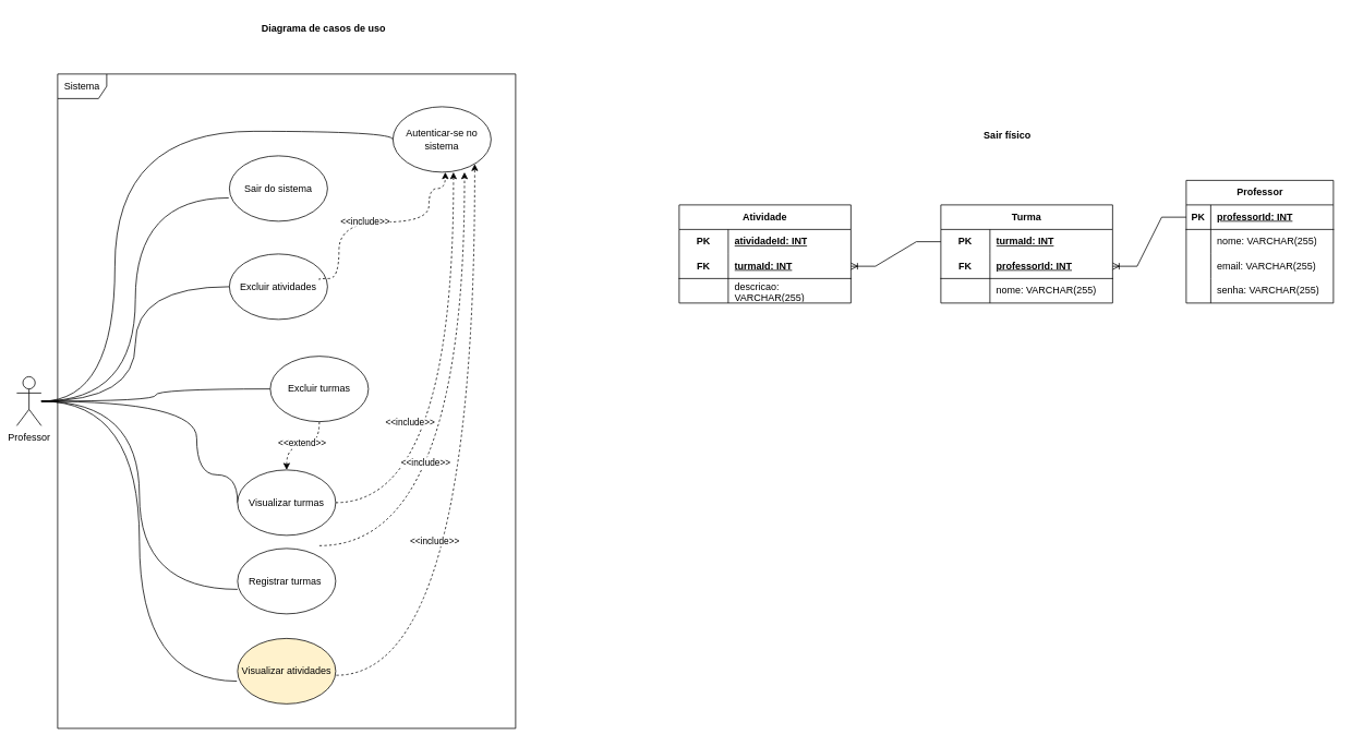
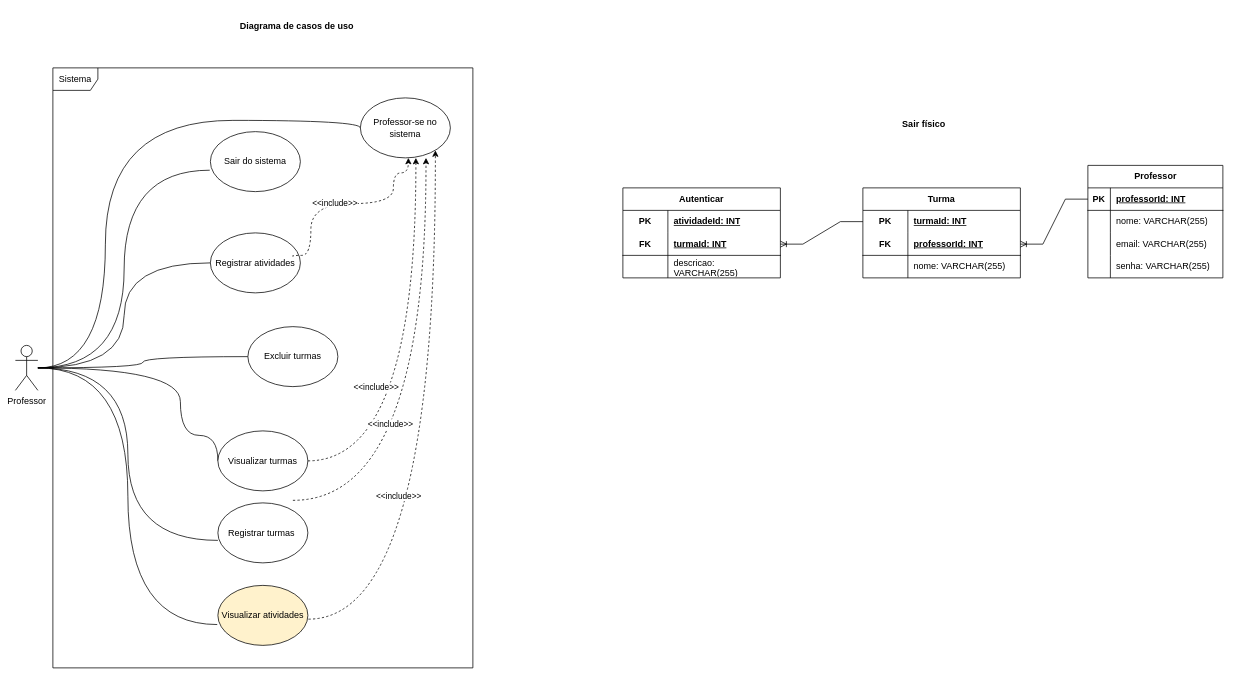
  <mxCell id="0" />
  <mxCell id="1" parent="0" />
  <mxCell id="2" style="edgeStyle=orthogonalEdgeStyle;rounded=0;orthogonalLoop=1;jettySize=auto;html=1;entryX=0;entryY=0.5;entryDx=0;entryDy=0;endArrow=none;endFill=0;curved=1;" edge="1" parent="1" source="6" target="10"><mxGeometry relative="1" as="geometry" /></mxCell>
  <mxCell id="3" style="edgeStyle=orthogonalEdgeStyle;rounded=0;orthogonalLoop=1;jettySize=auto;html=1;endArrow=none;endFill=0;curved=1;" edge="1" parent="1" source="6" target="13"><mxGeometry relative="1" as="geometry" /></mxCell>
  <mxCell id="4" style="edgeStyle=orthogonalEdgeStyle;rounded=0;orthogonalLoop=1;jettySize=auto;html=1;endArrow=none;endFill=0;curved=1;entryX=0;entryY=0.5;entryDx=0;entryDy=0;" edge="1" parent="1" source="6" target="14"><mxGeometry relative="1" as="geometry"><Array as="points"><mxPoint x="240" y="490" /><mxPoint x="240" y="580" /></Array></mxGeometry></mxCell>
  <mxCell id="5" style="edgeStyle=orthogonalEdgeStyle;rounded=0;orthogonalLoop=1;jettySize=auto;html=1;entryX=0;entryY=0.5;entryDx=0;entryDy=0;endArrow=none;endFill=0;curved=1;" edge="1" parent="1" source="6" target="8"><mxGeometry relative="1" as="geometry"><Array as="points"><mxPoint x="140" y="490" /><mxPoint x="140" y="160" /></Array></mxGeometry></mxCell>
  <mxCell id="6" value="Professor" style="shape=umlActor;verticalLabelPosition=bottom;verticalAlign=top;html=1;" vertex="1" parent="1"><mxGeometry x="20" y="460" width="30" height="60" as="geometry" /></mxCell>
  <mxCell id="7" value="Sistema" style="shape=umlFrame;whiteSpace=wrap;html=1;pointerEvents=0;" vertex="1" parent="1"><mxGeometry x="70" y="90" width="560" height="800" as="geometry" /></mxCell>
- <mxCell id="8" value="Autenticar-se no sistema" style="ellipse;whiteSpace=wrap;html=1;" vertex="1" parent="1"><mxGeometry x="480" y="130" width="120" height="80" as="geometry" /></mxCell>
- <mxCell id="9" value="Sair do sistema" style="ellipse;whiteSpace=wrap;html=1;" vertex="1" parent="1"><mxGeometry x="280" y="190" width="120" height="80" as="geometry" /></mxCell>
- <mxCell id="10" value="Excluir atividades" style="ellipse;whiteSpace=wrap;html=1;" vertex="1" parent="1"><mxGeometry x="280" y="310" width="120" height="80" as="geometry" /></mxCell>
- <mxCell id="11" style="edgeStyle=orthogonalEdgeStyle;rounded=0;orthogonalLoop=1;jettySize=auto;html=1;curved=1;dashed=1;" edge="1" parent="1" source="13" target="14"><mxGeometry relative="1" as="geometry" /></mxCell>
- <mxCell id="12" value="&amp;lt;&amp;lt;extend&amp;gt;&amp;gt;" style="edgeLabel;html=1;align=center;verticalAlign=middle;resizable=0;points=[];" vertex="1" connectable="0" parent="11"><mxGeometry x="0.021" y="-4" relative="1" as="geometry"><mxPoint as="offset" /></mxGeometry></mxCell>
+ <mxCell id="8" value="Professor-se no sistema" style="ellipse;whiteSpace=wrap;html=1;" vertex="1" parent="1"><mxGeometry x="480" y="130" width="120" height="80" as="geometry" /></mxCell>
+ <mxCell id="9" value="Sair do sistema" style="ellipse;whiteSpace=wrap;html=1;" vertex="1" parent="1"><mxGeometry x="280" y="175" width="120" height="80" as="geometry" /></mxCell>
+ <mxCell id="10" value="Registrar atividades" style="ellipse;whiteSpace=wrap;html=1;" vertex="1" parent="1"><mxGeometry x="280" y="310" width="120" height="80" as="geometry" /></mxCell>
  <mxCell id="13" value="Excluir turmas" style="ellipse;whiteSpace=wrap;html=1;" vertex="1" parent="1"><mxGeometry x="330" y="435" width="120" height="80" as="geometry" /></mxCell>
  <mxCell id="14" value="Visualizar turmas" style="ellipse;whiteSpace=wrap;html=1;" vertex="1" parent="1"><mxGeometry x="290" y="574" width="120" height="80" as="geometry" /></mxCell>
  <mxCell id="15" value="Registrar turmas&amp;nbsp;" style="ellipse;whiteSpace=wrap;html=1;" vertex="1" parent="1"><mxGeometry x="290" y="670" width="120" height="80" as="geometry" /></mxCell>
  <mxCell id="16" value="Visualizar atividades" style="ellipse;whiteSpace=wrap;html=1;fillColor=#fff2cc;" vertex="1" parent="1"><mxGeometry x="290" y="780" width="120" height="80" as="geometry" /></mxCell>
  <mxCell id="17" style="edgeStyle=orthogonalEdgeStyle;rounded=0;orthogonalLoop=1;jettySize=auto;html=1;entryX=-0.007;entryY=0.643;entryDx=0;entryDy=0;entryPerimeter=0;endArrow=none;endFill=0;curved=1;" edge="1" parent="1" source="6" target="9"><mxGeometry relative="1" as="geometry" /></mxCell>
  <mxCell id="18" style="edgeStyle=orthogonalEdgeStyle;rounded=0;orthogonalLoop=1;jettySize=auto;html=1;entryX=0;entryY=0.625;entryDx=0;entryDy=0;entryPerimeter=0;endArrow=none;endFill=0;curved=1;" edge="1" parent="1" source="6" target="15"><mxGeometry relative="1" as="geometry" /></mxCell>
  <mxCell id="19" style="edgeStyle=orthogonalEdgeStyle;rounded=0;orthogonalLoop=1;jettySize=auto;html=1;entryX=-0.007;entryY=0.653;entryDx=0;entryDy=0;entryPerimeter=0;endArrow=none;endFill=0;curved=1;" edge="1" parent="1" source="6" target="16"><mxGeometry relative="1" as="geometry" /></mxCell>
  <mxCell id="20" value="" style="endArrow=classic;html=1;rounded=0;dashed=1;edgeStyle=orthogonalEdgeStyle;curved=1;" edge="1" parent="1"><mxGeometry width="50" height="50" relative="1" as="geometry"><mxPoint x="390" y="340" as="sourcePoint" /><mxPoint x="544" y="210" as="targetPoint" /><Array as="points"><mxPoint x="390" y="342" /><mxPoint x="390" y="340" /><mxPoint x="414" y="340" /><mxPoint x="414" y="271" /><mxPoint x="524" y="271" /><mxPoint x="524" y="230" /><mxPoint x="544" y="230" /></Array></mxGeometry></mxCell>
  <mxCell id="21" value="&amp;lt;&amp;lt;include&amp;gt;&amp;gt;" style="edgeLabel;html=1;align=center;verticalAlign=middle;resizable=0;points=[];" vertex="1" connectable="0" parent="20"><mxGeometry x="-0.114" y="2" relative="1" as="geometry"><mxPoint as="offset" /></mxGeometry></mxCell>
  <mxCell id="22" value="" style="endArrow=classic;html=1;rounded=0;exitX=1;exitY=0.5;exitDx=0;exitDy=0;entryX=0.5;entryY=1;entryDx=0;entryDy=0;dashed=1;edgeStyle=orthogonalEdgeStyle;curved=1;" edge="1" parent="1" source="14"><mxGeometry width="50" height="50" relative="1" as="geometry"><mxPoint x="430" y="570" as="sourcePoint" /><mxPoint x="554" y="210" as="targetPoint" /></mxGeometry></mxCell>
  <mxCell id="23" value="&amp;lt;&amp;lt;include&amp;gt;&amp;gt;" style="edgeLabel;html=1;align=center;verticalAlign=middle;resizable=0;points=[];" vertex="1" connectable="0" parent="22"><mxGeometry x="-0.114" y="2" relative="1" as="geometry"><mxPoint x="-52" as="offset" /></mxGeometry></mxCell>
  <mxCell id="24" value="" style="endArrow=classic;html=1;rounded=0;exitX=1;exitY=0.5;exitDx=0;exitDy=0;dashed=1;edgeStyle=orthogonalEdgeStyle;curved=1;entryX=0.729;entryY=0.98;entryDx=0;entryDy=0;entryPerimeter=0;" edge="1" parent="1"><mxGeometry width="50" height="50" relative="1" as="geometry"><mxPoint x="390" y="666.6" as="sourcePoint" /><mxPoint x="567.48" y="210" as="targetPoint" /></mxGeometry></mxCell>
  <mxCell id="25" value="&amp;lt;&amp;lt;include&amp;gt;&amp;gt;" style="edgeLabel;html=1;align=center;verticalAlign=middle;resizable=0;points=[];" vertex="1" connectable="0" parent="24"><mxGeometry x="-0.114" y="2" relative="1" as="geometry"><mxPoint x="-46" as="offset" /></mxGeometry></mxCell>
  <mxCell id="26" value="" style="endArrow=classic;html=1;rounded=0;exitX=1.006;exitY=0.563;exitDx=0;exitDy=0;dashed=1;edgeStyle=orthogonalEdgeStyle;curved=1;exitPerimeter=0;" edge="1" parent="1" source="16"><mxGeometry width="50" height="50" relative="1" as="geometry"><mxPoint x="400" y="760" as="sourcePoint" /><mxPoint x="580" y="200" as="targetPoint" /></mxGeometry></mxCell>
  <mxCell id="27" value="&amp;lt;&amp;lt;include&amp;gt;&amp;gt;" style="edgeLabel;html=1;align=center;verticalAlign=middle;resizable=0;points=[];" vertex="1" connectable="0" parent="26"><mxGeometry x="-0.114" y="2" relative="1" as="geometry"><mxPoint x="-48" y="18" as="offset" /></mxGeometry></mxCell>
  <mxCell id="28" value="Professor" style="shape=table;startSize=30;container=1;collapsible=1;childLayout=tableLayout;fixedRows=1;rowLines=0;fontStyle=1;align=center;resizeLast=1;html=1;" vertex="1" parent="1"><mxGeometry x="1450" y="220" width="180" height="150" as="geometry" /></mxCell>
  <mxCell id="29" value="" style="shape=tableRow;horizontal=0;startSize=0;swimlaneHead=0;swimlaneBody=0;fillColor=none;collapsible=0;dropTarget=0;points=[[0,0.5],[1,0.5]];portConstraint=eastwest;top=0;left=0;right=0;bottom=1;" vertex="1" parent="28"><mxGeometry y="30" width="180" height="30" as="geometry" /></mxCell>
  <mxCell id="30" value="PK" style="shape=partialRectangle;connectable=0;fillColor=none;top=0;left=0;bottom=0;right=0;fontStyle=1;overflow=hidden;whiteSpace=wrap;html=1;" vertex="1" parent="29"><mxGeometry width="30" height="30" as="geometry"><mxRectangle width="30" height="30" as="alternateBounds" /></mxGeometry></mxCell>
  <mxCell id="31" value="professorId: INT" style="shape=partialRectangle;connectable=0;fillColor=none;top=0;left=0;bottom=0;right=0;align=left;spacingLeft=6;fontStyle=5;overflow=hidden;whiteSpace=wrap;html=1;" vertex="1" parent="29"><mxGeometry x="30" width="150" height="30" as="geometry"><mxRectangle width="150" height="30" as="alternateBounds" /></mxGeometry></mxCell>
  <mxCell id="32" value="" style="shape=tableRow;horizontal=0;startSize=0;swimlaneHead=0;swimlaneBody=0;fillColor=none;collapsible=0;dropTarget=0;points=[[0,0.5],[1,0.5]];portConstraint=eastwest;top=0;left=0;right=0;bottom=0;" vertex="1" parent="28"><mxGeometry y="60" width="180" height="30" as="geometry" /></mxCell>
  <mxCell id="33" value="" style="shape=partialRectangle;connectable=0;fillColor=none;top=0;left=0;bottom=0;right=0;editable=1;overflow=hidden;whiteSpace=wrap;html=1;" vertex="1" parent="32"><mxGeometry width="30" height="30" as="geometry"><mxRectangle width="30" height="30" as="alternateBounds" /></mxGeometry></mxCell>
  <mxCell id="34" value="nome: VARCHAR(255)" style="shape=partialRectangle;connectable=0;fillColor=none;top=0;left=0;bottom=0;right=0;align=left;spacingLeft=6;overflow=hidden;whiteSpace=wrap;html=1;" vertex="1" parent="32"><mxGeometry x="30" width="150" height="30" as="geometry"><mxRectangle width="150" height="30" as="alternateBounds" /></mxGeometry></mxCell>
  <mxCell id="35" value="" style="shape=tableRow;horizontal=0;startSize=0;swimlaneHead=0;swimlaneBody=0;fillColor=none;collapsible=0;dropTarget=0;points=[[0,0.5],[1,0.5]];portConstraint=eastwest;top=0;left=0;right=0;bottom=0;" vertex="1" parent="28"><mxGeometry y="90" width="180" height="30" as="geometry" /></mxCell>
  <mxCell id="36" value="" style="shape=partialRectangle;connectable=0;fillColor=none;top=0;left=0;bottom=0;right=0;editable=1;overflow=hidden;whiteSpace=wrap;html=1;" vertex="1" parent="35"><mxGeometry width="30" height="30" as="geometry"><mxRectangle width="30" height="30" as="alternateBounds" /></mxGeometry></mxCell>
  <mxCell id="37" value="email: VARCHAR(255)" style="shape=partialRectangle;connectable=0;fillColor=none;top=0;left=0;bottom=0;right=0;align=left;spacingLeft=6;overflow=hidden;whiteSpace=wrap;html=1;" vertex="1" parent="35"><mxGeometry x="30" width="150" height="30" as="geometry"><mxRectangle width="150" height="30" as="alternateBounds" /></mxGeometry></mxCell>
  <mxCell id="38" value="" style="shape=tableRow;horizontal=0;startSize=0;swimlaneHead=0;swimlaneBody=0;fillColor=none;collapsible=0;dropTarget=0;points=[[0,0.5],[1,0.5]];portConstraint=eastwest;top=0;left=0;right=0;bottom=0;" vertex="1" parent="28"><mxGeometry y="120" width="180" height="30" as="geometry" /></mxCell>
  <mxCell id="39" value="" style="shape=partialRectangle;connectable=0;fillColor=none;top=0;left=0;bottom=0;right=0;editable=1;overflow=hidden;whiteSpace=wrap;html=1;" vertex="1" parent="38"><mxGeometry width="30" height="30" as="geometry"><mxRectangle width="30" height="30" as="alternateBounds" /></mxGeometry></mxCell>
  <mxCell id="40" value="senha: VARCHAR(255)" style="shape=partialRectangle;connectable=0;fillColor=none;top=0;left=0;bottom=0;right=0;align=left;spacingLeft=6;overflow=hidden;whiteSpace=wrap;html=1;" vertex="1" parent="38"><mxGeometry x="30" width="150" height="30" as="geometry"><mxRectangle width="150" height="30" as="alternateBounds" /></mxGeometry></mxCell>
  <mxCell id="41" value="Turma" style="shape=table;startSize=30;container=1;collapsible=1;childLayout=tableLayout;fixedRows=1;rowLines=0;fontStyle=1;align=center;resizeLast=1;html=1;whiteSpace=wrap;" vertex="1" parent="1"><mxGeometry x="1150" y="250" width="210" height="120" as="geometry" /></mxCell>
  <mxCell id="42" value="" style="shape=tableRow;horizontal=0;startSize=0;swimlaneHead=0;swimlaneBody=0;fillColor=none;collapsible=0;dropTarget=0;points=[[0,0.5],[1,0.5]];portConstraint=eastwest;top=0;left=0;right=0;bottom=0;html=1;" vertex="1" parent="41"><mxGeometry y="30" width="210" height="30" as="geometry" /></mxCell>
  <mxCell id="43" value="PK" style="shape=partialRectangle;connectable=0;fillColor=none;top=0;left=0;bottom=0;right=0;fontStyle=1;overflow=hidden;html=1;whiteSpace=wrap;" vertex="1" parent="42"><mxGeometry width="60" height="30" as="geometry"><mxRectangle width="60" height="30" as="alternateBounds" /></mxGeometry></mxCell>
  <mxCell id="44" value="turmaId: INT" style="shape=partialRectangle;connectable=0;fillColor=none;top=0;left=0;bottom=0;right=0;align=left;spacingLeft=6;fontStyle=5;overflow=hidden;html=1;whiteSpace=wrap;" vertex="1" parent="42"><mxGeometry x="60" width="150" height="30" as="geometry"><mxRectangle width="150" height="30" as="alternateBounds" /></mxGeometry></mxCell>
  <mxCell id="45" value="" style="shape=tableRow;horizontal=0;startSize=0;swimlaneHead=0;swimlaneBody=0;fillColor=none;collapsible=0;dropTarget=0;points=[[0,0.5],[1,0.5]];portConstraint=eastwest;top=0;left=0;right=0;bottom=1;html=1;" vertex="1" parent="41"><mxGeometry y="60" width="210" height="30" as="geometry" /></mxCell>
  <mxCell id="46" value="FK" style="shape=partialRectangle;connectable=0;fillColor=none;top=0;left=0;bottom=0;right=0;fontStyle=1;overflow=hidden;html=1;whiteSpace=wrap;" vertex="1" parent="45"><mxGeometry width="60" height="30" as="geometry"><mxRectangle width="60" height="30" as="alternateBounds" /></mxGeometry></mxCell>
  <mxCell id="47" value="professorId: INT" style="shape=partialRectangle;connectable=0;fillColor=none;top=0;left=0;bottom=0;right=0;align=left;spacingLeft=6;fontStyle=5;overflow=hidden;html=1;whiteSpace=wrap;" vertex="1" parent="45"><mxGeometry x="60" width="150" height="30" as="geometry"><mxRectangle width="150" height="30" as="alternateBounds" /></mxGeometry></mxCell>
  <mxCell id="48" value="" style="shape=tableRow;horizontal=0;startSize=0;swimlaneHead=0;swimlaneBody=0;fillColor=none;collapsible=0;dropTarget=0;points=[[0,0.5],[1,0.5]];portConstraint=eastwest;top=0;left=0;right=0;bottom=0;html=1;" vertex="1" parent="41"><mxGeometry y="90" width="210" height="30" as="geometry" /></mxCell>
  <mxCell id="49" value="" style="shape=partialRectangle;connectable=0;fillColor=none;top=0;left=0;bottom=0;right=0;editable=1;overflow=hidden;html=1;whiteSpace=wrap;" vertex="1" parent="48"><mxGeometry width="60" height="30" as="geometry"><mxRectangle width="60" height="30" as="alternateBounds" /></mxGeometry></mxCell>
  <mxCell id="50" value="nome: VARCHAR(255)" style="shape=partialRectangle;connectable=0;fillColor=none;top=0;left=0;bottom=0;right=0;align=left;spacingLeft=6;overflow=hidden;html=1;whiteSpace=wrap;" vertex="1" parent="48"><mxGeometry x="60" width="150" height="30" as="geometry"><mxRectangle width="150" height="30" as="alternateBounds" /></mxGeometry></mxCell>
  <mxCell id="51" value="" style="edgeStyle=entityRelationEdgeStyle;fontSize=12;html=1;endArrow=ERoneToMany;rounded=0;entryX=1;entryY=0.5;entryDx=0;entryDy=0;exitX=0;exitY=0.5;exitDx=0;exitDy=0;" edge="1" parent="1" source="29" target="45"><mxGeometry width="100" height="100" relative="1" as="geometry"><mxPoint x="1090" y="400" as="sourcePoint" /><mxPoint x="1080" y="210" as="targetPoint" /></mxGeometry></mxCell>
- <mxCell id="52" value="Atividade" style="shape=table;startSize=30;container=1;collapsible=1;childLayout=tableLayout;fixedRows=1;rowLines=0;fontStyle=1;align=center;resizeLast=1;html=1;whiteSpace=wrap;" vertex="1" parent="1"><mxGeometry x="830" y="250" width="210" height="120" as="geometry" /></mxCell>
+ <mxCell id="52" value="Autenticar" style="shape=table;startSize=30;container=1;collapsible=1;childLayout=tableLayout;fixedRows=1;rowLines=0;fontStyle=1;align=center;resizeLast=1;html=1;whiteSpace=wrap;" vertex="1" parent="1"><mxGeometry x="830" y="250" width="210" height="120" as="geometry" /></mxCell>
  <mxCell id="53" value="" style="shape=tableRow;horizontal=0;startSize=0;swimlaneHead=0;swimlaneBody=0;fillColor=none;collapsible=0;dropTarget=0;points=[[0,0.5],[1,0.5]];portConstraint=eastwest;top=0;left=0;right=0;bottom=0;html=1;" vertex="1" parent="52"><mxGeometry y="30" width="210" height="30" as="geometry" /></mxCell>
  <mxCell id="54" value="PK" style="shape=partialRectangle;connectable=0;fillColor=none;top=0;left=0;bottom=0;right=0;fontStyle=1;overflow=hidden;html=1;whiteSpace=wrap;" vertex="1" parent="53"><mxGeometry width="60" height="30" as="geometry"><mxRectangle width="60" height="30" as="alternateBounds" /></mxGeometry></mxCell>
  <mxCell id="55" value="atividadeId: INT" style="shape=partialRectangle;connectable=0;fillColor=none;top=0;left=0;bottom=0;right=0;align=left;spacingLeft=6;fontStyle=5;overflow=hidden;html=1;whiteSpace=wrap;" vertex="1" parent="53"><mxGeometry x="60" width="150" height="30" as="geometry"><mxRectangle width="150" height="30" as="alternateBounds" /></mxGeometry></mxCell>
  <mxCell id="56" value="" style="shape=tableRow;horizontal=0;startSize=0;swimlaneHead=0;swimlaneBody=0;fillColor=none;collapsible=0;dropTarget=0;points=[[0,0.5],[1,0.5]];portConstraint=eastwest;top=0;left=0;right=0;bottom=1;html=1;" vertex="1" parent="52"><mxGeometry y="60" width="210" height="30" as="geometry" /></mxCell>
  <mxCell id="57" value="FK" style="shape=partialRectangle;connectable=0;fillColor=none;top=0;left=0;bottom=0;right=0;fontStyle=1;overflow=hidden;html=1;whiteSpace=wrap;" vertex="1" parent="56"><mxGeometry width="60" height="30" as="geometry"><mxRectangle width="60" height="30" as="alternateBounds" /></mxGeometry></mxCell>
  <mxCell id="58" value="turmaId: INT" style="shape=partialRectangle;connectable=0;fillColor=none;top=0;left=0;bottom=0;right=0;align=left;spacingLeft=6;fontStyle=5;overflow=hidden;html=1;whiteSpace=wrap;" vertex="1" parent="56"><mxGeometry x="60" width="150" height="30" as="geometry"><mxRectangle width="150" height="30" as="alternateBounds" /></mxGeometry></mxCell>
  <mxCell id="59" value="" style="shape=tableRow;horizontal=0;startSize=0;swimlaneHead=0;swimlaneBody=0;fillColor=none;collapsible=0;dropTarget=0;points=[[0,0.5],[1,0.5]];portConstraint=eastwest;top=0;left=0;right=0;bottom=0;html=1;" vertex="1" parent="52"><mxGeometry y="90" width="210" height="30" as="geometry" /></mxCell>
  <mxCell id="60" value="" style="shape=partialRectangle;connectable=0;fillColor=none;top=0;left=0;bottom=0;right=0;editable=1;overflow=hidden;html=1;whiteSpace=wrap;" vertex="1" parent="59"><mxGeometry width="60" height="30" as="geometry"><mxRectangle width="60" height="30" as="alternateBounds" /></mxGeometry></mxCell>
  <mxCell id="61" value="descricao: VARCHAR(255)" style="shape=partialRectangle;connectable=0;fillColor=none;top=0;left=0;bottom=0;right=0;align=left;spacingLeft=6;overflow=hidden;html=1;whiteSpace=wrap;" vertex="1" parent="59"><mxGeometry x="60" width="150" height="30" as="geometry"><mxRectangle width="150" height="30" as="alternateBounds" /></mxGeometry></mxCell>
  <mxCell id="62" value="" style="edgeStyle=entityRelationEdgeStyle;fontSize=12;html=1;endArrow=ERoneToMany;rounded=0;entryX=1;entryY=0.5;entryDx=0;entryDy=0;exitX=0;exitY=0.5;exitDx=0;exitDy=0;" edge="1" parent="1" source="42" target="56"><mxGeometry width="100" height="100" relative="1" as="geometry"><mxPoint x="1460" y="275" as="sourcePoint" /><mxPoint x="1370" y="335" as="targetPoint" /></mxGeometry></mxCell>
  <mxCell id="63" value="&lt;b&gt;Sair físico&lt;/b&gt;" style="text;html=1;align=center;verticalAlign=middle;resizable=0;points=[];autosize=1;strokeColor=none;fillColor=none;" vertex="1" parent="1"><mxGeometry x="1176" y="150" width="110" height="30" as="geometry" /></mxCell>
  <mxCell id="64" value="&lt;b&gt;Diagrama de casos de uso&lt;/b&gt;" style="text;html=1;align=center;verticalAlign=middle;resizable=0;points=[];autosize=1;strokeColor=none;fillColor=none;" vertex="1" parent="1"><mxGeometry x="310" y="20" width="170" height="30" as="geometry" /></mxCell>
